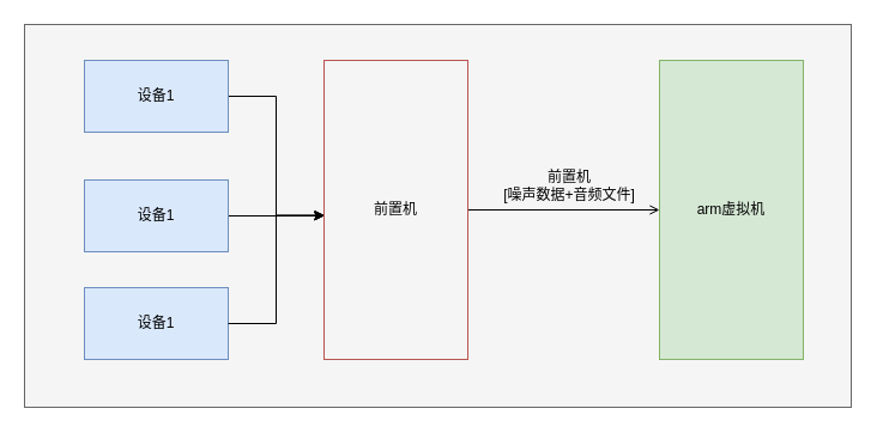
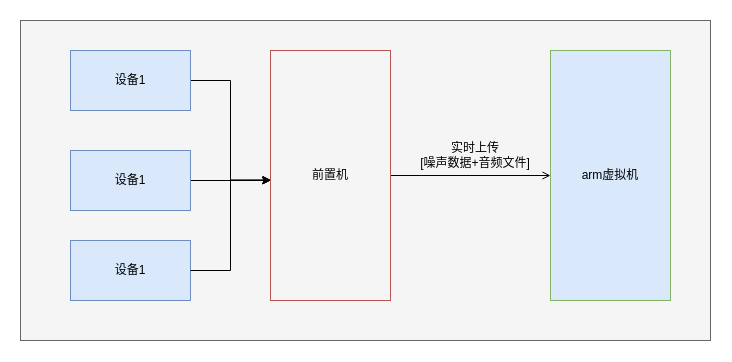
  <mxCell id="0" />
  <mxCell id="1" parent="0" />
  <mxCell id="2" value="" style="rounded=0;whiteSpace=wrap;html=1;fillColor=#f5f5f5;fontColor=#333333;strokeColor=#666666;" vertex="1" parent="1"><mxGeometry x="20" y="20" width="690" height="320" as="geometry" /></mxCell>
  <mxCell id="3" style="edgeStyle=orthogonalEdgeStyle;rounded=0;orthogonalLoop=1;jettySize=auto;html=1;exitX=1;exitY=0.5;exitDx=0;exitDy=0;entryX=0.004;entryY=0.518;entryDx=0;entryDy=0;entryPerimeter=0;" edge="1" parent="1" source="4" target="9"><mxGeometry relative="1" as="geometry" /></mxCell>
  <mxCell id="4" value="设备1" style="rounded=0;whiteSpace=wrap;html=1;fillColor=#dae8fc;strokeColor=#6c8ebf;" vertex="1" parent="1"><mxGeometry x="70" y="50" width="120" height="60" as="geometry" /></mxCell>
  <mxCell id="5" style="edgeStyle=orthogonalEdgeStyle;rounded=0;orthogonalLoop=1;jettySize=auto;html=1;exitX=1;exitY=0.5;exitDx=0;exitDy=0;" edge="1" parent="1" source="6"><mxGeometry relative="1" as="geometry"><mxPoint x="270" y="180" as="targetPoint" /></mxGeometry></mxCell>
  <mxCell id="6" value="设备1" style="rounded=0;whiteSpace=wrap;html=1;fillColor=#dae8fc;strokeColor=#6c8ebf;" vertex="1" parent="1"><mxGeometry x="70" y="150" width="120" height="60" as="geometry" /></mxCell>
  <mxCell id="7" value="设备1" style="rounded=0;whiteSpace=wrap;html=1;fillColor=#dae8fc;strokeColor=#6c8ebf;" vertex="1" parent="1"><mxGeometry x="70" y="240" width="120" height="60" as="geometry" /></mxCell>
  <mxCell id="8" style="edgeStyle=orthogonalEdgeStyle;rounded=0;orthogonalLoop=1;jettySize=auto;html=1;exitX=1;exitY=0.5;exitDx=0;exitDy=0;entryX=0;entryY=0.5;entryDx=0;entryDy=0;endArrow=open;" edge="1" parent="1" source="9" target="10"><mxGeometry relative="1" as="geometry" /></mxCell>
  <mxCell id="9" value="前置机" style="rounded=0;whiteSpace=wrap;html=1;fillColor=#f5f5f5;strokeColor=#b85450;" vertex="1" parent="1"><mxGeometry x="270" y="50" width="120" height="250" as="geometry" /></mxCell>
- <mxCell id="10" value="arm虚拟机" style="rounded=0;whiteSpace=wrap;html=1;fillColor=#d5e8d4;strokeColor=#82b366;" vertex="1" parent="1"><mxGeometry x="550" y="50" width="120" height="250" as="geometry" /></mxCell>
+ <mxCell id="10" value="arm虚拟机" style="rounded=0;whiteSpace=wrap;html=1;fillColor=#dae8fc;strokeColor=#82b366;" vertex="1" parent="1"><mxGeometry x="550" y="50" width="120" height="250" as="geometry" /></mxCell>
  <mxCell id="11" style="edgeStyle=orthogonalEdgeStyle;rounded=0;orthogonalLoop=1;jettySize=auto;html=1;exitX=1;exitY=0.5;exitDx=0;exitDy=0;entryX=0.004;entryY=0.519;entryDx=0;entryDy=0;entryPerimeter=0;" edge="1" parent="1" source="7" target="9"><mxGeometry relative="1" as="geometry" /></mxCell>
- <mxCell id="12" value="前置机&lt;div&gt;[噪声数据+音频文件]&lt;/div&gt;" style="text;html=1;align=center;verticalAlign=middle;whiteSpace=wrap;rounded=0;" vertex="1" parent="1"><mxGeometry x="390" y="150" width="170" height="10" as="geometry" /></mxCell>
+ <mxCell id="12" value="实时上传&lt;div&gt;[噪声数据+音频文件]&lt;/div&gt;" style="text;html=1;align=center;verticalAlign=middle;whiteSpace=wrap;rounded=0;" vertex="1" parent="1"><mxGeometry x="390" y="150" width="170" height="10" as="geometry" /></mxCell>
